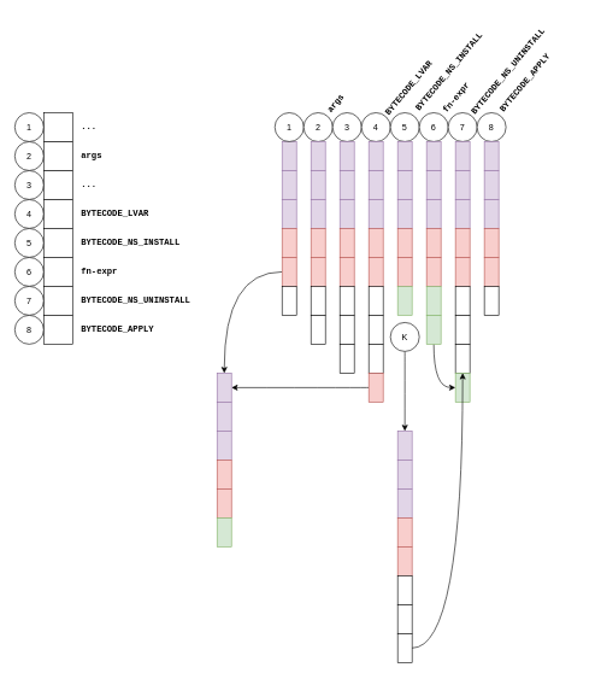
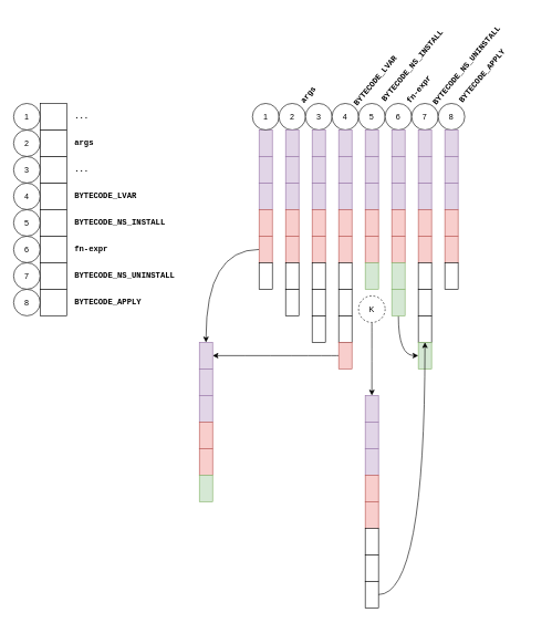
  <mxCell id="0" />
  <mxCell id="1" parent="0" />
  <mxCell id="2" value="" style="rounded=0;whiteSpace=wrap;html=1;" parent="1" vertex="1"><mxGeometry y="230" width="40" height="40" as="geometry" x="60" /></mxCell>
  <mxCell id="3" value="BYTECODE_LVAR" style="text;html=1;strokeColor=none;fillColor=none;align=left;verticalAlign=middle;whiteSpace=wrap;rounded=0;fontStyle=1;fontFamily=Courier New;" parent="1" vertex="1"><mxGeometry x="110" y="230" width="140" height="40" as="geometry" /></mxCell>
  <mxCell id="4" value="" style="rounded=0;whiteSpace=wrap;html=1;" parent="1" vertex="1"><mxGeometry y="270" width="40" height="40" as="geometry" x="60" /></mxCell>
  <mxCell id="5" value="" style="rounded=0;whiteSpace=wrap;html=1;fillColor=#e1d5e7;strokeColor=#9673a6;" parent="1" vertex="1"><mxGeometry x="390" y="150" width="20" height="40" as="geometry" /></mxCell>
  <mxCell id="6" value="" style="rounded=0;whiteSpace=wrap;html=1;fillColor=#e1d5e7;strokeColor=#9673a6;" parent="1" vertex="1"><mxGeometry x="390" y="190" width="20" height="40" as="geometry" /></mxCell>
  <mxCell id="7" value="" style="rounded=0;whiteSpace=wrap;html=1;fillColor=#e1d5e7;strokeColor=#9673a6;" parent="1" vertex="1"><mxGeometry x="390" y="230" width="20" height="40" as="geometry" /></mxCell>
  <mxCell id="8" value="" style="rounded=0;whiteSpace=wrap;html=1;fillColor=#f8cecc;strokeColor=#b85450;" parent="1" vertex="1"><mxGeometry x="390" y="270" width="20" height="40" as="geometry" /></mxCell>
  <mxCell id="9" style="edgeStyle=orthogonalEdgeStyle;curved=1;rounded=0;orthogonalLoop=1;jettySize=auto;html=1;entryX=0.5;entryY=0;entryDx=0;entryDy=0;" edge="1" parent="1" source="10" target="78"><mxGeometry relative="1" as="geometry" /></mxCell>
  <mxCell id="10" value="" style="rounded=0;whiteSpace=wrap;html=1;fillColor=#f8cecc;strokeColor=#b85450;" parent="1" vertex="1"><mxGeometry x="390" y="310" width="20" height="40" as="geometry" /></mxCell>
  <mxCell id="11" value="" style="rounded=0;whiteSpace=wrap;html=1;" parent="1" vertex="1"><mxGeometry x="390" y="350" width="20" height="40" as="geometry" /></mxCell>
  <mxCell id="12" value="BYTECODE_NS_INSTALL" style="text;html=1;strokeColor=none;fillColor=none;align=left;verticalAlign=middle;whiteSpace=wrap;rounded=0;fontStyle=1;fontFamily=Courier New;" vertex="1" parent="1"><mxGeometry x="110" y="270" width="150" height="40" as="geometry" /></mxCell>
  <mxCell id="13" value="" style="rounded=0;whiteSpace=wrap;html=1;" vertex="1" parent="1"><mxGeometry y="310" width="40" height="40" as="geometry" x="60" /></mxCell>
  <mxCell id="14" value="fn-expr" style="text;html=1;strokeColor=none;fillColor=none;align=left;verticalAlign=middle;whiteSpace=wrap;rounded=0;fontStyle=1;fontFamily=Courier New;" vertex="1" parent="1"><mxGeometry x="110" y="310" width="80" height="40" as="geometry" /></mxCell>
  <mxCell id="15" value="" style="rounded=0;whiteSpace=wrap;html=1;" vertex="1" parent="1"><mxGeometry y="190" width="40" height="40" as="geometry" x="60" /></mxCell>
  <mxCell id="16" value="..." style="text;html=1;strokeColor=none;fillColor=none;align=left;verticalAlign=middle;whiteSpace=wrap;rounded=0;fontStyle=1;fontFamily=Courier New;" vertex="1" parent="1"><mxGeometry x="110" y="190" width="80" height="40" as="geometry" /></mxCell>
  <mxCell id="17" value="args" style="text;html=1;strokeColor=none;fillColor=none;align=left;verticalAlign=middle;whiteSpace=wrap;rounded=0;fontStyle=1;fontFamily=Courier New;" vertex="1" parent="1"><mxGeometry x="110" y="150" width="80" height="40" as="geometry" /></mxCell>
  <mxCell id="18" value="" style="rounded=0;whiteSpace=wrap;html=1;" vertex="1" parent="1"><mxGeometry y="150" width="40" height="40" as="geometry" x="60" /></mxCell>
  <mxCell id="19" value="..." style="text;html=1;strokeColor=none;fillColor=none;align=left;verticalAlign=middle;whiteSpace=wrap;rounded=0;fontStyle=1;fontFamily=Courier New;" vertex="1" parent="1"><mxGeometry x="110" y="110" width="80" height="40" as="geometry" /></mxCell>
  <mxCell id="20" value="" style="rounded=0;whiteSpace=wrap;html=1;" vertex="1" parent="1"><mxGeometry y="110" width="40" height="40" as="geometry" x="60" /></mxCell>
  <mxCell id="21" value="" style="rounded=0;whiteSpace=wrap;html=1;" vertex="1" parent="1"><mxGeometry y="350" width="40" height="40" as="geometry" x="60" /></mxCell>
  <mxCell id="22" value="BYTECODE_NS_UNINSTALL" style="text;html=1;strokeColor=none;fillColor=none;align=left;verticalAlign=middle;whiteSpace=wrap;rounded=0;fontStyle=1;fontFamily=Courier New;" vertex="1" parent="1"><mxGeometry x="110" y="350" width="190" height="40" as="geometry" /></mxCell>
  <mxCell id="23" value="" style="rounded=0;whiteSpace=wrap;html=1;" vertex="1" parent="1"><mxGeometry y="390" width="40" height="40" as="geometry" x="60" /></mxCell>
  <mxCell id="24" value="BYTECODE_APPLY" style="text;html=1;strokeColor=none;fillColor=none;align=left;verticalAlign=middle;whiteSpace=wrap;rounded=0;fontStyle=1;fontFamily=Courier New;" vertex="1" parent="1"><mxGeometry x="110" y="390" width="130" height="40" as="geometry" /></mxCell>
  <mxCell id="25" value="1" style="ellipse;whiteSpace=wrap;html=1;aspect=fixed;" vertex="1" parent="1"><mxGeometry x="20" y="110" width="40" height="40" as="geometry" /></mxCell>
  <mxCell id="26" value="2" style="ellipse;whiteSpace=wrap;html=1;aspect=fixed;" vertex="1" parent="1"><mxGeometry x="20" y="150" width="40" height="40" as="geometry" /></mxCell>
  <mxCell id="27" value="3" style="ellipse;whiteSpace=wrap;html=1;aspect=fixed;" vertex="1" parent="1"><mxGeometry x="20" y="190" width="40" height="40" as="geometry" /></mxCell>
  <mxCell id="28" value="4" style="ellipse;whiteSpace=wrap;html=1;aspect=fixed;" vertex="1" parent="1"><mxGeometry x="20" y="230" width="40" height="40" as="geometry" /></mxCell>
  <mxCell id="29" value="5" style="ellipse;whiteSpace=wrap;html=1;aspect=fixed;" vertex="1" parent="1"><mxGeometry x="20" y="270" width="40" height="40" as="geometry" /></mxCell>
  <mxCell id="30" value="6" style="ellipse;whiteSpace=wrap;html=1;aspect=fixed;" vertex="1" parent="1"><mxGeometry x="20" y="310" width="40" height="40" as="geometry" /></mxCell>
  <mxCell id="31" value="7" style="ellipse;whiteSpace=wrap;html=1;aspect=fixed;" vertex="1" parent="1"><mxGeometry x="20" y="350" width="40" height="40" as="geometry" /></mxCell>
  <mxCell id="32" value="8" style="ellipse;whiteSpace=wrap;html=1;aspect=fixed;" vertex="1" parent="1"><mxGeometry x="20" y="390" width="40" height="40" as="geometry" /></mxCell>
  <mxCell id="33" value="1" style="ellipse;whiteSpace=wrap;html=1;aspect=fixed;" vertex="1" parent="1"><mxGeometry x="380" y="110" width="40" height="40" as="geometry" /></mxCell>
  <mxCell id="34" value="2" style="ellipse;whiteSpace=wrap;html=1;aspect=fixed;" vertex="1" parent="1"><mxGeometry x="420" y="110" width="40" height="40" as="geometry" /></mxCell>
  <mxCell id="35" value="" style="rounded=0;whiteSpace=wrap;html=1;fillColor=#e1d5e7;strokeColor=#9673a6;" vertex="1" parent="1"><mxGeometry x="430" y="150" width="20" height="40" as="geometry" /></mxCell>
  <mxCell id="36" value="" style="rounded=0;whiteSpace=wrap;html=1;fillColor=#e1d5e7;strokeColor=#9673a6;" vertex="1" parent="1"><mxGeometry x="430" y="190" width="20" height="40" as="geometry" /></mxCell>
  <mxCell id="37" value="" style="rounded=0;whiteSpace=wrap;html=1;fillColor=#e1d5e7;strokeColor=#9673a6;" vertex="1" parent="1"><mxGeometry x="430" y="230" width="20" height="40" as="geometry" /></mxCell>
  <mxCell id="38" value="" style="rounded=0;whiteSpace=wrap;html=1;fillColor=#f8cecc;strokeColor=#b85450;" vertex="1" parent="1"><mxGeometry x="430" y="270" width="20" height="40" as="geometry" /></mxCell>
  <mxCell id="39" value="" style="rounded=0;whiteSpace=wrap;html=1;fillColor=#f8cecc;strokeColor=#b85450;" vertex="1" parent="1"><mxGeometry x="430" y="310" width="20" height="40" as="geometry" /></mxCell>
  <mxCell id="40" value="" style="rounded=0;whiteSpace=wrap;html=1;" vertex="1" parent="1"><mxGeometry x="430" y="350" width="20" height="40" as="geometry" /></mxCell>
  <mxCell id="41" value="" style="rounded=0;whiteSpace=wrap;html=1;" vertex="1" parent="1"><mxGeometry x="430" y="390" width="20" height="40" as="geometry" /></mxCell>
  <mxCell id="42" value="3" style="ellipse;whiteSpace=wrap;html=1;aspect=fixed;" vertex="1" parent="1"><mxGeometry x="460" y="110" width="40" height="40" as="geometry" /></mxCell>
  <mxCell id="43" value="4" style="ellipse;whiteSpace=wrap;html=1;aspect=fixed;" vertex="1" parent="1"><mxGeometry x="500" y="110" width="40" height="40" as="geometry" /></mxCell>
  <mxCell id="44" value="5" style="ellipse;whiteSpace=wrap;html=1;aspect=fixed;" vertex="1" parent="1"><mxGeometry x="540" y="110" width="40" height="40" as="geometry" /></mxCell>
  <mxCell id="45" value="6" style="ellipse;whiteSpace=wrap;html=1;aspect=fixed;" vertex="1" parent="1"><mxGeometry x="580" y="110" width="40" height="40" as="geometry" /></mxCell>
  <mxCell id="46" value="7" style="ellipse;whiteSpace=wrap;html=1;aspect=fixed;" vertex="1" parent="1"><mxGeometry x="620" y="110" width="40" height="40" as="geometry" /></mxCell>
  <mxCell id="47" value="8" style="ellipse;whiteSpace=wrap;html=1;aspect=fixed;" vertex="1" parent="1"><mxGeometry x="660" y="110" width="40" height="40" as="geometry" /></mxCell>
  <mxCell id="48" value="" style="rounded=0;whiteSpace=wrap;html=1;fillColor=#e1d5e7;strokeColor=#9673a6;" vertex="1" parent="1"><mxGeometry x="470" y="150" width="20" height="40" as="geometry" /></mxCell>
  <mxCell id="49" value="" style="rounded=0;whiteSpace=wrap;html=1;fillColor=#e1d5e7;strokeColor=#9673a6;" vertex="1" parent="1"><mxGeometry x="470" y="190" width="20" height="40" as="geometry" /></mxCell>
  <mxCell id="50" value="" style="rounded=0;whiteSpace=wrap;html=1;fillColor=#e1d5e7;strokeColor=#9673a6;" vertex="1" parent="1"><mxGeometry x="470" y="230" width="20" height="40" as="geometry" /></mxCell>
  <mxCell id="51" value="" style="rounded=0;whiteSpace=wrap;html=1;fillColor=#f8cecc;strokeColor=#b85450;" vertex="1" parent="1"><mxGeometry x="470" y="270" width="20" height="40" as="geometry" /></mxCell>
  <mxCell id="52" value="" style="rounded=0;whiteSpace=wrap;html=1;fillColor=#f8cecc;strokeColor=#b85450;" vertex="1" parent="1"><mxGeometry x="470" y="310" width="20" height="40" as="geometry" /></mxCell>
  <mxCell id="53" value="" style="rounded=0;whiteSpace=wrap;html=1;" vertex="1" parent="1"><mxGeometry x="470" y="350" width="20" height="40" as="geometry" /></mxCell>
  <mxCell id="54" value="" style="rounded=0;whiteSpace=wrap;html=1;" vertex="1" parent="1"><mxGeometry x="470" y="390" width="20" height="40" as="geometry" /></mxCell>
  <mxCell id="55" value="" style="rounded=0;whiteSpace=wrap;html=1;" vertex="1" parent="1"><mxGeometry x="470" y="430" width="20" height="40" as="geometry" /></mxCell>
  <mxCell id="56" value="" style="rounded=0;whiteSpace=wrap;html=1;fillColor=#e1d5e7;strokeColor=#9673a6;" vertex="1" parent="1"><mxGeometry x="510" y="150" width="20" height="40" as="geometry" /></mxCell>
  <mxCell id="57" value="" style="rounded=0;whiteSpace=wrap;html=1;fillColor=#e1d5e7;strokeColor=#9673a6;" vertex="1" parent="1"><mxGeometry x="510" y="190" width="20" height="40" as="geometry" /></mxCell>
  <mxCell id="58" value="" style="rounded=0;whiteSpace=wrap;html=1;fillColor=#e1d5e7;strokeColor=#9673a6;" vertex="1" parent="1"><mxGeometry x="510" y="230" width="20" height="40" as="geometry" /></mxCell>
  <mxCell id="59" value="" style="rounded=0;whiteSpace=wrap;html=1;fillColor=#f8cecc;strokeColor=#b85450;" vertex="1" parent="1"><mxGeometry x="510" y="270" width="20" height="40" as="geometry" /></mxCell>
  <mxCell id="60" value="" style="rounded=0;whiteSpace=wrap;html=1;fillColor=#f8cecc;strokeColor=#b85450;" vertex="1" parent="1"><mxGeometry x="510" y="310" width="20" height="40" as="geometry" /></mxCell>
  <mxCell id="61" value="" style="rounded=0;whiteSpace=wrap;html=1;" vertex="1" parent="1"><mxGeometry x="510" y="350" width="20" height="40" as="geometry" /></mxCell>
  <mxCell id="62" value="" style="rounded=0;whiteSpace=wrap;html=1;" vertex="1" parent="1"><mxGeometry x="510" y="390" width="20" height="40" as="geometry" /></mxCell>
  <mxCell id="63" value="" style="rounded=0;whiteSpace=wrap;html=1;" vertex="1" parent="1"><mxGeometry x="510" y="430" width="20" height="40" as="geometry" /></mxCell>
  <mxCell id="64" style="edgeStyle=orthogonalEdgeStyle;curved=1;rounded=0;orthogonalLoop=1;jettySize=auto;html=1;entryX=1;entryY=0.5;entryDx=0;entryDy=0;" edge="1" parent="1" source="65" target="78"><mxGeometry relative="1" as="geometry" /></mxCell>
  <mxCell id="65" value="" style="rounded=0;whiteSpace=wrap;html=1;fillColor=#f8cecc;strokeColor=#b85450;" vertex="1" parent="1"><mxGeometry x="510" y="470" width="20" height="40" as="geometry" /></mxCell>
  <mxCell id="66" value="" style="rounded=0;whiteSpace=wrap;html=1;fillColor=#e1d5e7;strokeColor=#9673a6;" vertex="1" parent="1"><mxGeometry x="550" y="150" width="20" height="40" as="geometry" /></mxCell>
  <mxCell id="67" value="" style="rounded=0;whiteSpace=wrap;html=1;fillColor=#e1d5e7;strokeColor=#9673a6;" vertex="1" parent="1"><mxGeometry x="550" y="190" width="20" height="40" as="geometry" /></mxCell>
  <mxCell id="68" value="" style="rounded=0;whiteSpace=wrap;html=1;fillColor=#e1d5e7;strokeColor=#9673a6;" vertex="1" parent="1"><mxGeometry x="550" y="230" width="20" height="40" as="geometry" /></mxCell>
  <mxCell id="69" value="" style="rounded=0;whiteSpace=wrap;html=1;fillColor=#f8cecc;strokeColor=#b85450;" vertex="1" parent="1"><mxGeometry x="550" y="270" width="20" height="40" as="geometry" /></mxCell>
  <mxCell id="70" value="" style="rounded=0;whiteSpace=wrap;html=1;fillColor=#f8cecc;strokeColor=#b85450;" vertex="1" parent="1"><mxGeometry x="550" y="310" width="20" height="40" as="geometry" /></mxCell>
  <mxCell id="71" value="" style="rounded=0;whiteSpace=wrap;html=1;fillColor=#d5e8d4;strokeColor=#82b366;" vertex="1" parent="1"><mxGeometry x="550" y="350" width="20" height="40" as="geometry" /></mxCell>
  <mxCell id="72" value="" style="rounded=0;whiteSpace=wrap;html=1;fillColor=#e1d5e7;strokeColor=#9673a6;" vertex="1" parent="1"><mxGeometry x="550" y="550" width="20" height="40" as="geometry" /></mxCell>
  <mxCell id="73" value="" style="rounded=0;whiteSpace=wrap;html=1;fillColor=#e1d5e7;strokeColor=#9673a6;" vertex="1" parent="1"><mxGeometry x="550" y="590" width="20" height="40" as="geometry" /></mxCell>
  <mxCell id="74" value="" style="rounded=0;whiteSpace=wrap;html=1;fillColor=#e1d5e7;strokeColor=#9673a6;" vertex="1" parent="1"><mxGeometry x="550" y="630" width="20" height="40" as="geometry" /></mxCell>
  <mxCell id="75" value="" style="rounded=0;whiteSpace=wrap;html=1;fillColor=#f8cecc;strokeColor=#b85450;" vertex="1" parent="1"><mxGeometry x="550" y="670" width="20" height="40" as="geometry" /></mxCell>
  <mxCell id="76" value="" style="rounded=0;whiteSpace=wrap;html=1;fillColor=#f8cecc;strokeColor=#b85450;" vertex="1" parent="1"><mxGeometry x="550" y="710" width="20" height="40" as="geometry" /></mxCell>
  <mxCell id="77" value="" style="rounded=0;whiteSpace=wrap;html=1;" vertex="1" parent="1"><mxGeometry x="550" y="750" width="20" height="40" as="geometry" /></mxCell>
  <mxCell id="78" value="" style="rounded=0;whiteSpace=wrap;html=1;fillColor=#e1d5e7;strokeColor=#9673a6;" vertex="1" parent="1"><mxGeometry x="300" y="470" width="20" height="40" as="geometry" /></mxCell>
  <mxCell id="79" value="" style="rounded=0;whiteSpace=wrap;html=1;fillColor=#e1d5e7;strokeColor=#9673a6;" vertex="1" parent="1"><mxGeometry x="300" y="510" width="20" height="40" as="geometry" /></mxCell>
  <mxCell id="80" value="" style="rounded=0;whiteSpace=wrap;html=1;fillColor=#e1d5e7;strokeColor=#9673a6;" vertex="1" parent="1"><mxGeometry x="300" y="550" width="20" height="40" as="geometry" /></mxCell>
  <mxCell id="81" value="" style="rounded=0;whiteSpace=wrap;html=1;fillColor=#f8cecc;strokeColor=#b85450;" vertex="1" parent="1"><mxGeometry x="300" y="590" width="20" height="40" as="geometry" /></mxCell>
  <mxCell id="82" value="" style="rounded=0;whiteSpace=wrap;html=1;fillColor=#f8cecc;strokeColor=#b85450;" vertex="1" parent="1"><mxGeometry x="300" y="630" width="20" height="40" as="geometry" /></mxCell>
  <mxCell id="83" value="" style="rounded=0;whiteSpace=wrap;html=1;fillColor=#d5e8d4;strokeColor=#82b366;" vertex="1" parent="1"><mxGeometry x="300" y="670" width="20" height="40" as="geometry" /></mxCell>
  <mxCell id="84" value="" style="rounded=0;whiteSpace=wrap;html=1;fillColor=#e1d5e7;strokeColor=#9673a6;" vertex="1" parent="1"><mxGeometry x="590" y="150" width="20" height="40" as="geometry" /></mxCell>
  <mxCell id="85" value="" style="rounded=0;whiteSpace=wrap;html=1;fillColor=#e1d5e7;strokeColor=#9673a6;" vertex="1" parent="1"><mxGeometry x="590" y="190" width="20" height="40" as="geometry" /></mxCell>
  <mxCell id="86" value="" style="rounded=0;whiteSpace=wrap;html=1;fillColor=#e1d5e7;strokeColor=#9673a6;" vertex="1" parent="1"><mxGeometry x="590" y="230" width="20" height="40" as="geometry" /></mxCell>
  <mxCell id="87" value="" style="rounded=0;whiteSpace=wrap;html=1;fillColor=#f8cecc;strokeColor=#b85450;" vertex="1" parent="1"><mxGeometry x="590" y="270" width="20" height="40" as="geometry" /></mxCell>
  <mxCell id="88" value="" style="rounded=0;whiteSpace=wrap;html=1;fillColor=#f8cecc;strokeColor=#b85450;" vertex="1" parent="1"><mxGeometry x="590" y="310" width="20" height="40" as="geometry" /></mxCell>
  <mxCell id="89" value="" style="rounded=0;whiteSpace=wrap;html=1;fillColor=#d5e8d4;strokeColor=#82b366;" vertex="1" parent="1"><mxGeometry x="590" y="350" width="20" height="40" as="geometry" /></mxCell>
  <mxCell id="90" style="edgeStyle=orthogonalEdgeStyle;curved=1;rounded=0;orthogonalLoop=1;jettySize=auto;html=1;entryX=0;entryY=0.5;entryDx=0;entryDy=0;" edge="1" parent="1" source="91" target="102"><mxGeometry relative="1" as="geometry"><Array as="points"><mxPoint x="600" y="490" /></Array></mxGeometry></mxCell>
  <mxCell id="91" value="" style="rounded=0;whiteSpace=wrap;html=1;fillColor=#d5e8d4;strokeColor=#82b366;" vertex="1" parent="1"><mxGeometry x="590" y="390" width="20" height="40" as="geometry" /></mxCell>
  <mxCell id="92" value="" style="rounded=0;whiteSpace=wrap;html=1;" vertex="1" parent="1"><mxGeometry x="550" y="790" width="20" height="40" as="geometry" /></mxCell>
  <mxCell id="93" value="" style="rounded=0;whiteSpace=wrap;html=1;" vertex="1" parent="1"><mxGeometry x="550" y="830" width="20" height="40" as="geometry" /></mxCell>
  <mxCell id="94" value="" style="rounded=0;whiteSpace=wrap;html=1;fillColor=#e1d5e7;strokeColor=#9673a6;" vertex="1" parent="1"><mxGeometry x="630" y="150" width="20" height="40" as="geometry" /></mxCell>
  <mxCell id="95" value="" style="rounded=0;whiteSpace=wrap;html=1;fillColor=#e1d5e7;strokeColor=#9673a6;" vertex="1" parent="1"><mxGeometry x="630" y="190" width="20" height="40" as="geometry" /></mxCell>
  <mxCell id="96" value="" style="rounded=0;whiteSpace=wrap;html=1;fillColor=#e1d5e7;strokeColor=#9673a6;" vertex="1" parent="1"><mxGeometry x="630" y="230" width="20" height="40" as="geometry" /></mxCell>
  <mxCell id="97" value="" style="rounded=0;whiteSpace=wrap;html=1;fillColor=#f8cecc;strokeColor=#b85450;" vertex="1" parent="1"><mxGeometry x="630" y="270" width="20" height="40" as="geometry" /></mxCell>
  <mxCell id="98" value="" style="rounded=0;whiteSpace=wrap;html=1;fillColor=#f8cecc;strokeColor=#b85450;" vertex="1" parent="1"><mxGeometry x="630" y="310" width="20" height="40" as="geometry" /></mxCell>
  <mxCell id="99" value="" style="rounded=0;whiteSpace=wrap;html=1;" vertex="1" parent="1"><mxGeometry x="630" y="350" width="20" height="40" as="geometry" /></mxCell>
  <mxCell id="100" value="" style="rounded=0;whiteSpace=wrap;html=1;" vertex="1" parent="1"><mxGeometry x="630" y="390" width="20" height="40" as="geometry" /></mxCell>
  <mxCell id="101" value="" style="rounded=0;whiteSpace=wrap;html=1;" vertex="1" parent="1"><mxGeometry x="630" y="430" width="20" height="40" as="geometry" /></mxCell>
  <mxCell id="102" value="" style="rounded=0;whiteSpace=wrap;html=1;fillColor=#d5e8d4;strokeColor=#82b366;" vertex="1" parent="1"><mxGeometry x="630" y="470" width="20" height="40" as="geometry" /></mxCell>
  <mxCell id="103" value="" style="rounded=0;whiteSpace=wrap;html=1;fillColor=#e1d5e7;strokeColor=#9673a6;" vertex="1" parent="1"><mxGeometry x="670" y="150" width="20" height="40" as="geometry" /></mxCell>
  <mxCell id="104" value="" style="rounded=0;whiteSpace=wrap;html=1;fillColor=#e1d5e7;strokeColor=#9673a6;" vertex="1" parent="1"><mxGeometry x="670" y="190" width="20" height="40" as="geometry" /></mxCell>
  <mxCell id="105" value="" style="rounded=0;whiteSpace=wrap;html=1;fillColor=#e1d5e7;strokeColor=#9673a6;" vertex="1" parent="1"><mxGeometry x="670" y="230" width="20" height="40" as="geometry" /></mxCell>
  <mxCell id="106" value="" style="rounded=0;whiteSpace=wrap;html=1;fillColor=#f8cecc;strokeColor=#b85450;" vertex="1" parent="1"><mxGeometry x="670" y="270" width="20" height="40" as="geometry" /></mxCell>
  <mxCell id="107" value="" style="rounded=0;whiteSpace=wrap;html=1;fillColor=#f8cecc;strokeColor=#b85450;" vertex="1" parent="1"><mxGeometry x="670" y="310" width="20" height="40" as="geometry" /></mxCell>
  <mxCell id="108" value="" style="rounded=0;whiteSpace=wrap;html=1;" vertex="1" parent="1"><mxGeometry x="670" y="350" width="20" height="40" as="geometry" /></mxCell>
  <mxCell id="109" style="edgeStyle=orthogonalEdgeStyle;curved=1;rounded=0;orthogonalLoop=1;jettySize=auto;html=1;entryX=0.5;entryY=0;entryDx=0;entryDy=0;" edge="1" parent="1" source="110" target="72"><mxGeometry relative="1" as="geometry" /></mxCell>
- <mxCell id="110" value="K" style="ellipse;whiteSpace=wrap;html=1;aspect=fixed;" vertex="1" parent="1"><mxGeometry x="540" y="400" width="40" height="40" as="geometry" /></mxCell>
+ <mxCell id="110" value="K" style="ellipse;whiteSpace=wrap;html=1;aspect=fixed;dashed=1;" vertex="1" parent="1"><mxGeometry x="540" y="400" width="40" height="40" as="geometry" /></mxCell>
  <mxCell id="111" value="BYTECODE_LVAR" style="text;html=1;strokeColor=none;fillColor=none;align=left;verticalAlign=middle;whiteSpace=wrap;rounded=0;fontStyle=1;fontFamily=Courier New;rotation=310;" vertex="1" parent="1"><mxGeometry x="510" y="40" width="140" height="40" as="geometry" /></mxCell>
  <mxCell id="112" value="BYTECODE_NS_INSTALL" style="text;html=1;strokeColor=none;fillColor=none;align=left;verticalAlign=middle;whiteSpace=wrap;rounded=0;fontStyle=1;fontFamily=Courier New;rotation=310;" vertex="1" parent="1"><mxGeometry x="550" width="150" height="40" as="geometry" y="30" /></mxCell>
  <mxCell id="113" value="fn-expr" style="text;html=1;strokeColor=none;fillColor=none;align=left;verticalAlign=middle;whiteSpace=wrap;rounded=0;fontStyle=1;fontFamily=Courier New;rotation=310;" vertex="1" parent="1"><mxGeometry x="600" y="60" width="80" height="40" as="geometry" /></mxCell>
  <mxCell id="114" value="BYTECODE_NS_UNINSTALL" style="text;html=1;strokeColor=none;fillColor=none;align=left;verticalAlign=middle;whiteSpace=wrap;rounded=0;fontStyle=1;fontFamily=Courier New;rotation=310;" vertex="1" parent="1"><mxGeometry x="620" y="20" width="190" height="40" as="geometry" /></mxCell>
  <mxCell id="115" value="BYTECODE_APPLY" style="text;html=1;strokeColor=none;fillColor=none;align=left;verticalAlign=middle;whiteSpace=wrap;rounded=0;fontStyle=1;fontFamily=Courier New;rotation=310;" vertex="1" parent="1"><mxGeometry x="670" y="40" width="130" height="40" as="geometry" /></mxCell>
  <mxCell id="116" value="args" style="text;html=1;strokeColor=none;fillColor=none;align=left;verticalAlign=middle;whiteSpace=wrap;rounded=0;fontStyle=1;fontFamily=Courier New;rotation=310;" vertex="1" parent="1"><mxGeometry x="440" y="60" width="80" height="40" as="geometry" /></mxCell>
  <mxCell id="117" style="edgeStyle=orthogonalEdgeStyle;curved=1;rounded=0;orthogonalLoop=1;jettySize=auto;html=1;entryX=0.5;entryY=0;entryDx=0;entryDy=0;" edge="1" parent="1" source="93" target="102"><mxGeometry relative="1" as="geometry"><Array as="points"><mxPoint x="640" y="850" /></Array></mxGeometry></mxCell>
